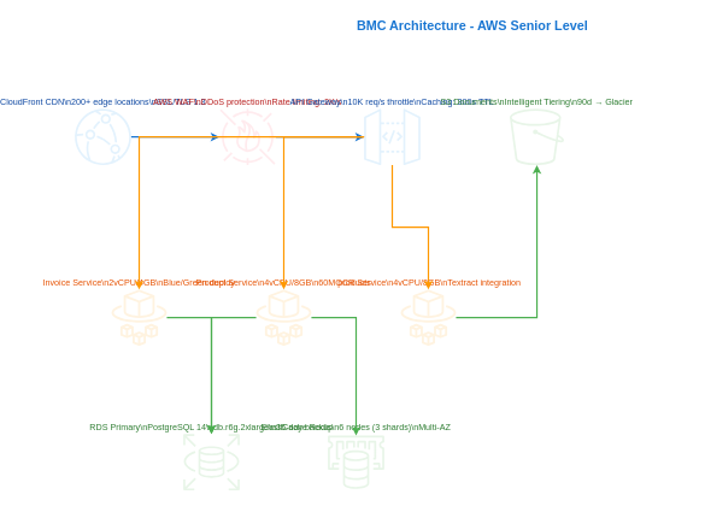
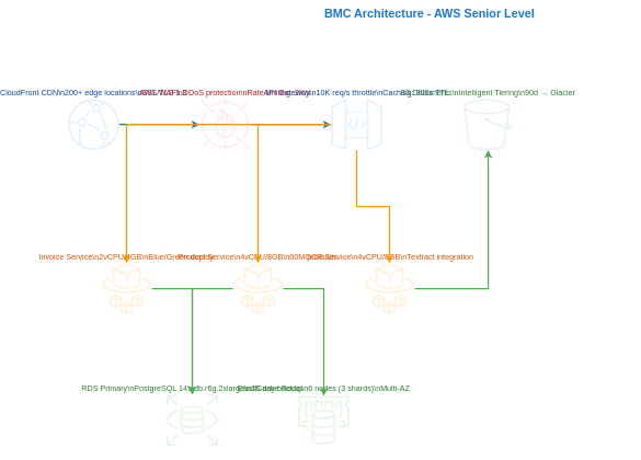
  <mxCell id="0" />
  <mxCell id="1" parent="0" />
- <mxCell id="2" value="BMC Architecture - AWS Senior Level" style="text;html=1;strokeColor=none;fillColor=none;align=center;verticalAlign=middle;whiteSpace=wrap;rounded=0;fontSize=18;fontStyle=1;fontColor=#1976D2;" vertex="1" parent="1"><mxGeometry x="270" y="20" width="600" height="30" as="geometry" /></mxCell>
+ <mxCell id="2" value="BMC Architecture - AWS Senior Level" style="text;html=1;strokeColor=none;fillColor=none;align=center;verticalAlign=middle;whiteSpace=wrap;rounded=0;fontSize=18;fontStyle=1;fontColor=#1976D2;" vertex="1" parent="1"><mxGeometry x="270" y="5" width="600" height="30" as="geometry" /></mxCell>
  <mxCell id="3" value="CloudFront CDN\n200+ edge locations\nSSL/TLS 1.3" style="shape=mxgraph.aws4.cloudfront;labelPosition=bottom;verticalLabelPosition=top;align=center;verticalAlign=bottom;fillColor=#E3F2FD;strokeColor=#1976D2;fontColor=#0D47A1;" vertex="1" parent="1"><mxGeometry x="20" y="150" width="78" height="78" as="geometry" /></mxCell>
  <mxCell id="4" value="AWS WAF\nDDoS protection\nRate limiting: 2K/s" style="shape=mxgraph.aws4.waf;labelPosition=bottom;verticalLabelPosition=top;align=center;verticalAlign=bottom;fillColor=#FFEBEE;strokeColor=#D32F2F;fontColor=#B71C1C;" vertex="1" parent="1"><mxGeometry x="220" y="150" width="78" height="78" as="geometry" /></mxCell>
  <mxCell id="5" value="API Gateway\n10K req/s throttle\nCaching: 300s TTL" style="shape=mxgraph.aws4.api_gateway;labelPosition=bottom;verticalLabelPosition=top;align=center;verticalAlign=bottom;fillColor=#E3F2FD;strokeColor=#1976D2;fontColor=#0D47A1;" vertex="1" parent="1"><mxGeometry x="420" y="150" width="78" height="78" as="geometry" /></mxCell>
  <mxCell id="6" value="Invoice Service\n2vCPU/4GB\nBlue/Green deploy" style="shape=mxgraph.aws4.fargate;labelPosition=bottom;verticalLabelPosition=top;align=center;verticalAlign=bottom;fillColor=#FFF3E0;strokeColor=#FF9800;fontColor=#E65100;" vertex="1" parent="1"><mxGeometry x="70" y="400" width="78" height="78" as="geometry" /></mxCell>
  <mxCell id="7" value="Product Service\n4vCPU/8GB\n60M products" style="shape=mxgraph.aws4.fargate;labelPosition=bottom;verticalLabelPosition=top;align=center;verticalAlign=bottom;fillColor=#FFF3E0;strokeColor=#FF9800;fontColor=#E65100;" vertex="1" parent="1"><mxGeometry x="270" y="400" width="78" height="78" as="geometry" /></mxCell>
  <mxCell id="8" value="OCR Service\n4vCPU/8GB\nTextract integration" style="shape=mxgraph.aws4.fargate;labelPosition=bottom;verticalLabelPosition=top;align=center;verticalAlign=bottom;fillColor=#FFF3E0;strokeColor=#FF9800;fontColor=#E65100;" vertex="1" parent="1"><mxGeometry x="470" y="400" width="78" height="78" as="geometry" /></mxCell>
  <mxCell id="9" value="RDS Primary\nPostgreSQL 14\ndb.r6g.2xlarge\n35-day backup" style="shape=mxgraph.aws4.rds;labelPosition=bottom;verticalLabelPosition=top;align=center;verticalAlign=bottom;fillColor=#E8F5E8;strokeColor=#4CAF50;fontColor=#2E7D32;" vertex="1" parent="1"><mxGeometry x="170" y="600" width="78" height="78" as="geometry" /></mxCell>
  <mxCell id="10" value="ElastiCache Redis\n6 nodes (3 shards)\nMulti-AZ" style="shape=mxgraph.aws4.elasticache;labelPosition=bottom;verticalLabelPosition=top;align=center;verticalAlign=bottom;fillColor=#E8F5E8;strokeColor=#4CAF50;fontColor=#2E7D32;" vertex="1" parent="1"><mxGeometry x="370" y="600" width="78" height="78" as="geometry" /></mxCell>
  <mxCell id="11" value="S3 Documents\nIntelligent Tiering\n90d → Glacier" style="shape=mxgraph.aws4.s3;labelPosition=bottom;verticalLabelPosition=top;align=center;verticalAlign=bottom;fillColor=#E8F5E8;strokeColor=#4CAF50;fontColor=#2E7D32;" vertex="1" parent="1"><mxGeometry x="620" y="150" width="78" height="78" as="geometry" /></mxCell>
  <mxCell id="12" style="edgeStyle=orthogonalEdgeStyle;rounded=0;orthogonalLoop=1;jettySize=auto;html=1;strokeColor=#1976D2;strokeWidth=2;" edge="1" parent="1" source="3" target="4"><mxGeometry relative="1" as="geometry" /></mxCell>
  <mxCell id="13" style="edgeStyle=orthogonalEdgeStyle;rounded=0;orthogonalLoop=1;jettySize=auto;html=1;strokeColor=#1976D2;strokeWidth=2;" edge="1" parent="1" source="4" target="5"><mxGeometry relative="1" as="geometry" /></mxCell>
  <mxCell id="14" style="edgeStyle=orthogonalEdgeStyle;rounded=0;orthogonalLoop=1;jettySize=auto;html=1;strokeColor=#FF9800;strokeWidth=2;" edge="1" parent="1" source="5" target="6"><mxGeometry relative="1" as="geometry" /></mxCell>
  <mxCell id="15" style="edgeStyle=orthogonalEdgeStyle;rounded=0;orthogonalLoop=1;jettySize=auto;html=1;strokeColor=#FF9800;strokeWidth=2;" edge="1" parent="1" source="5" target="7"><mxGeometry relative="1" as="geometry" /></mxCell>
  <mxCell id="16" style="edgeStyle=orthogonalEdgeStyle;rounded=0;orthogonalLoop=1;jettySize=auto;html=1;strokeColor=#FF9800;strokeWidth=2;" edge="1" parent="1" source="5" target="8"><mxGeometry relative="1" as="geometry" /></mxCell>
  <mxCell id="17" style="edgeStyle=orthogonalEdgeStyle;rounded=0;orthogonalLoop=1;jettySize=auto;html=1;strokeColor=#4CAF50;strokeWidth=2;" edge="1" parent="1" source="6" target="9"><mxGeometry relative="1" as="geometry" /></mxCell>
  <mxCell id="18" style="edgeStyle=orthogonalEdgeStyle;rounded=0;orthogonalLoop=1;jettySize=auto;html=1;strokeColor=#4CAF50;strokeWidth=2;" edge="1" parent="1" source="7" target="9"><mxGeometry relative="1" as="geometry" /></mxCell>
  <mxCell id="19" style="edgeStyle=orthogonalEdgeStyle;rounded=0;orthogonalLoop=1;jettySize=auto;html=1;strokeColor=#4CAF50;strokeWidth=2;" edge="1" parent="1" source="7" target="10"><mxGeometry relative="1" as="geometry" /></mxCell>
  <mxCell id="20" style="edgeStyle=orthogonalEdgeStyle;rounded=0;orthogonalLoop=1;jettySize=auto;html=1;strokeColor=#4CAF50;strokeWidth=2;" edge="1" parent="1" source="8" target="11"><mxGeometry relative="1" as="geometry" /></mxCell>
